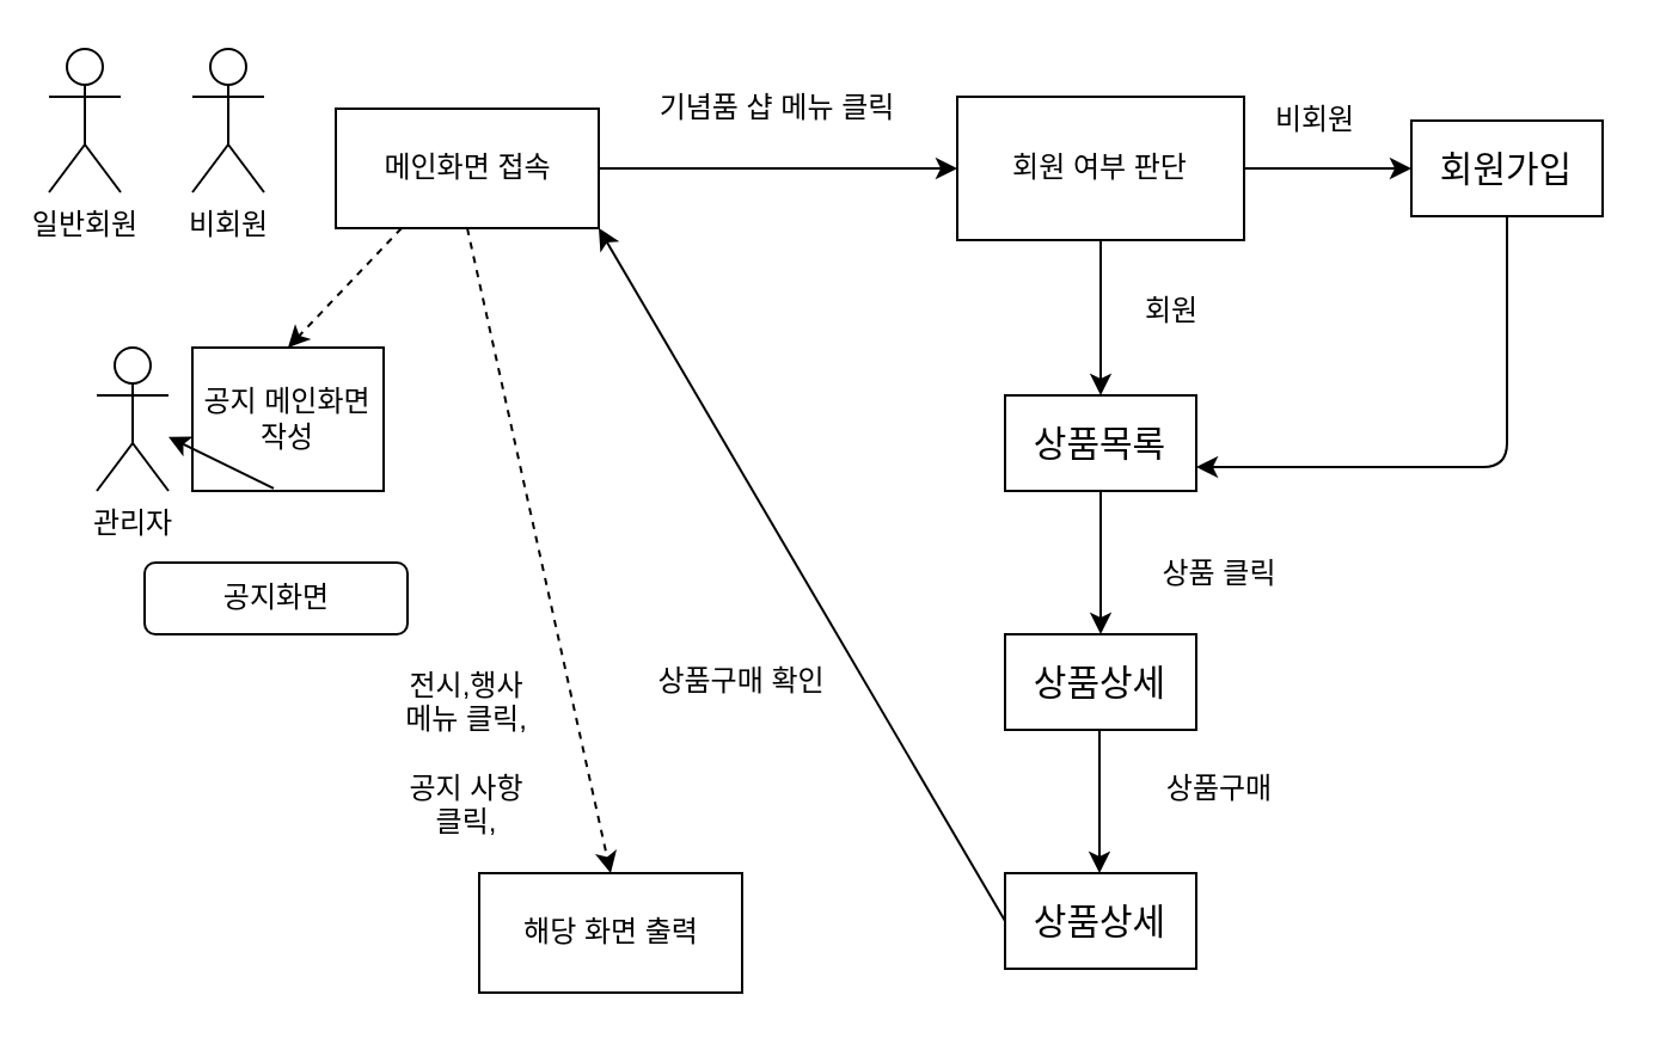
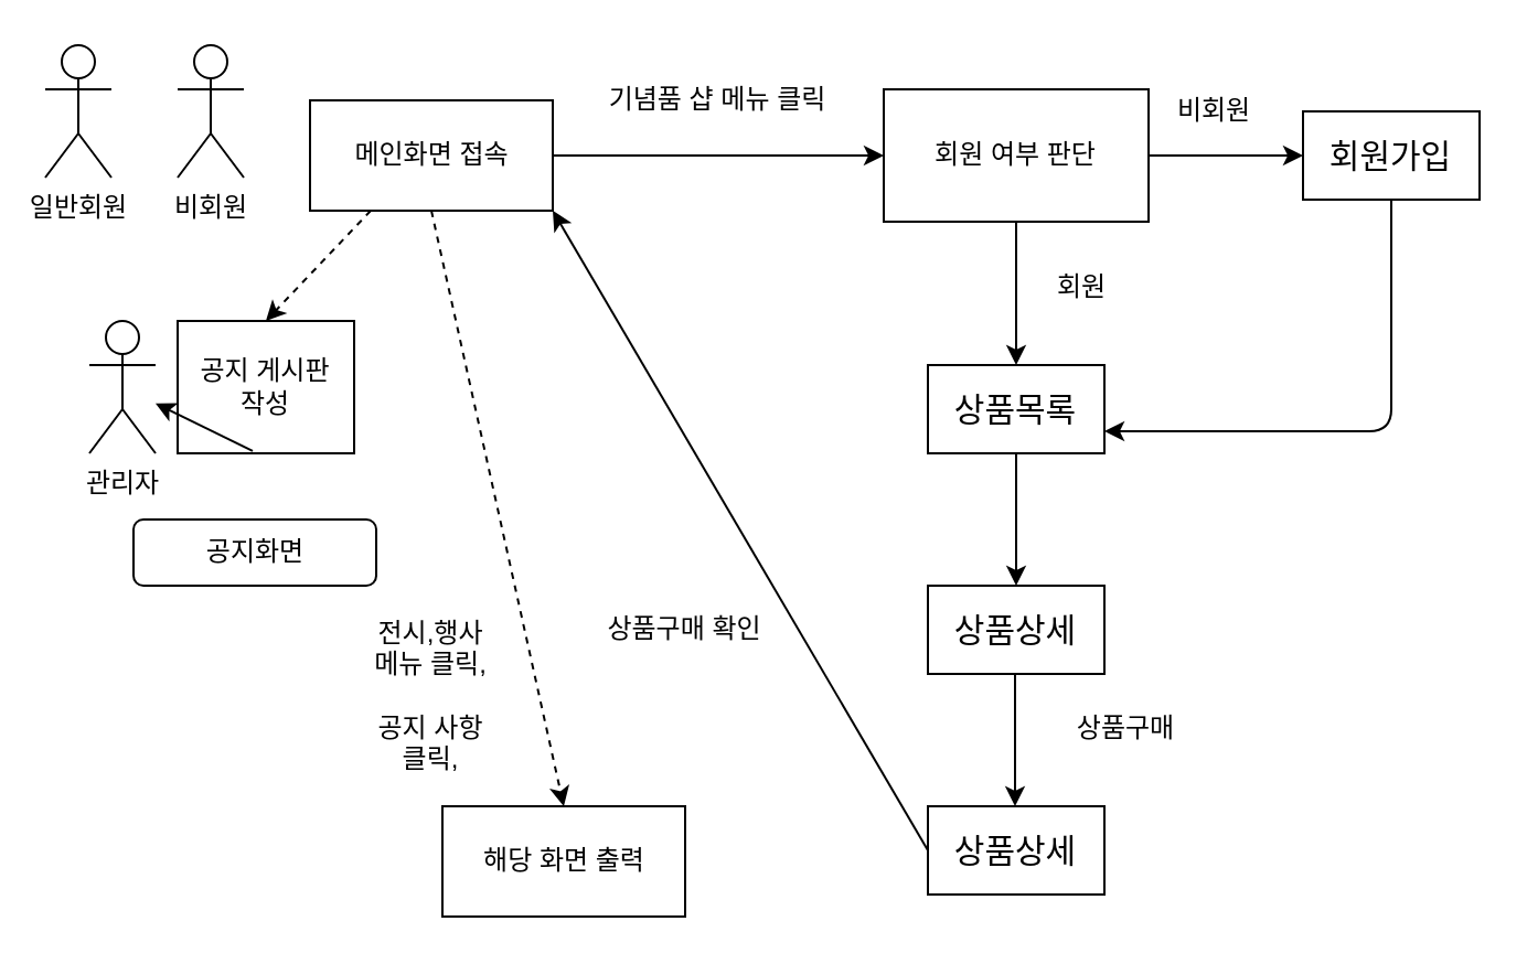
  <mxCell id="0" />
  <mxCell id="1" parent="0" />
  <mxCell id="2" value="일반회원" style="shape=umlActor;verticalLabelPosition=bottom;verticalAlign=top;html=1;outlineConnect=0;" vertex="1" parent="1"><mxGeometry x="20" y="20" width="30" height="60" as="geometry" /></mxCell>
  <mxCell id="3" value="비회원" style="shape=umlActor;verticalLabelPosition=bottom;verticalAlign=top;html=1;outlineConnect=0;" vertex="1" parent="1"><mxGeometry x="80" y="20" width="30" height="60" as="geometry" /></mxCell>
  <mxCell id="4" value="메인화면 접속" style="html=1;" vertex="1" parent="1"><mxGeometry x="140" y="45" width="110" height="50" as="geometry" /></mxCell>
  <mxCell id="5" value="해당 화면 출력" style="html=1;" vertex="1" parent="1"><mxGeometry x="200" y="365" width="110" height="50" as="geometry" /></mxCell>
  <mxCell id="6" value="" style="endArrow=classic;html=1;exitX=0.5;exitY=1;exitDx=0;exitDy=0;entryX=0.5;entryY=0;entryDx=0;entryDy=0;dashed=1;" edge="1" parent="1" source="4" target="5"><mxGeometry width="50" height="50" relative="1" as="geometry"><mxPoint x="60" y="115" as="sourcePoint" /><mxPoint x="120" y="145" as="targetPoint" /></mxGeometry></mxCell>
  <mxCell id="7" value="회원 여부 판단" style="rounded=0;whiteSpace=wrap;html=1;" vertex="1" parent="1"><mxGeometry x="400" y="40" width="120" height="60" as="geometry" /></mxCell>
  <mxCell id="8" value="" style="endArrow=classic;html=1;exitX=1;exitY=0.5;exitDx=0;exitDy=0;entryX=0;entryY=0.5;entryDx=0;entryDy=0;" edge="1" parent="1" source="4" target="7"><mxGeometry width="50" height="50" relative="1" as="geometry"><mxPoint x="270" y="90" as="sourcePoint" /><mxPoint x="320" y="40" as="targetPoint" /></mxGeometry></mxCell>
  <mxCell id="9" value="기념품 샵 메뉴 클릭" style="text;html=1;strokeColor=none;fillColor=none;align=center;verticalAlign=middle;whiteSpace=wrap;rounded=0;" vertex="1" parent="1"><mxGeometry x="260" y="35" width="130" height="20" as="geometry" /></mxCell>
  <mxCell id="10" value="전시,행사&lt;br&gt;메뉴 클릭,&lt;br&gt;&lt;br&gt;공지 사항&lt;br&gt;클릭," style="text;html=1;strokeColor=none;fillColor=none;align=center;verticalAlign=middle;whiteSpace=wrap;rounded=0;" vertex="1" parent="1"><mxGeometry x="160" y="270" width="70" height="90" as="geometry" /></mxCell>
  <mxCell id="11" value="" style="endArrow=classic;html=1;exitX=0.5;exitY=1;exitDx=0;exitDy=0;entryX=0.5;entryY=0;entryDx=0;entryDy=0;" edge="1" parent="1" source="7" target="12"><mxGeometry width="50" height="50" relative="1" as="geometry"><mxPoint x="350" y="225" as="sourcePoint" /><mxPoint x="460" y="155" as="targetPoint" /><Array as="points" /></mxGeometry></mxCell>
  <mxCell id="12" value="&lt;font style=&quot;font-size: 15px&quot;&gt;상품목록&lt;/font&gt;" style="rounded=0;whiteSpace=wrap;html=1;" vertex="1" parent="1"><mxGeometry x="420" y="165" width="80" height="40" as="geometry" /></mxCell>
  <mxCell id="13" value="회원" style="text;html=1;strokeColor=none;fillColor=none;align=center;verticalAlign=middle;whiteSpace=wrap;rounded=0;" vertex="1" parent="1"><mxGeometry x="470" y="115" width="40" height="30" as="geometry" /></mxCell>
  <mxCell id="14" value="" style="endArrow=classic;html=1;entryX=0;entryY=0.5;entryDx=0;entryDy=0;exitX=1;exitY=0.5;exitDx=0;exitDy=0;" edge="1" parent="1" source="7" target="15"><mxGeometry width="50" height="50" relative="1" as="geometry"><mxPoint x="520" y="80" as="sourcePoint" /><mxPoint x="570" y="30" as="targetPoint" /><Array as="points" /></mxGeometry></mxCell>
  <mxCell id="15" value="&lt;span style=&quot;font-size: 15px&quot;&gt;회원가입&lt;/span&gt;" style="rounded=0;whiteSpace=wrap;html=1;" vertex="1" parent="1"><mxGeometry x="590" y="50" width="80" height="40" as="geometry" /></mxCell>
  <mxCell id="16" value="비회원" style="text;html=1;strokeColor=none;fillColor=none;align=center;verticalAlign=middle;whiteSpace=wrap;rounded=0;" vertex="1" parent="1"><mxGeometry x="530" y="35" width="40" height="30" as="geometry" /></mxCell>
  <mxCell id="17" value="" style="endArrow=classic;html=1;exitX=0.5;exitY=1;exitDx=0;exitDy=0;entryX=0.5;entryY=0;entryDx=0;entryDy=0;" edge="1" parent="1" source="12" target="18"><mxGeometry width="50" height="50" relative="1" as="geometry"><mxPoint x="490" y="235" as="sourcePoint" /><mxPoint x="540" y="185" as="targetPoint" /></mxGeometry></mxCell>
  <mxCell id="18" value="&lt;span style=&quot;font-size: 15px&quot;&gt;상품상세&lt;/span&gt;" style="rounded=0;whiteSpace=wrap;html=1;" vertex="1" parent="1"><mxGeometry x="420" y="265" width="80" height="40" as="geometry" /></mxCell>
- <mxCell id="19" value="상품 클릭" style="text;html=1;strokeColor=none;fillColor=none;align=center;verticalAlign=middle;whiteSpace=wrap;rounded=0;" vertex="1" parent="1"><mxGeometry x="470" y="225" width="80" height="30" as="geometry" /></mxCell>
  <mxCell id="20" value="&lt;span style=&quot;font-size: 15px&quot;&gt;상품상세&lt;/span&gt;" style="rounded=0;whiteSpace=wrap;html=1;" vertex="1" parent="1"><mxGeometry x="420" y="365" width="80" height="40" as="geometry" /></mxCell>
  <mxCell id="21" value="상품구매" style="text;html=1;strokeColor=none;fillColor=none;align=center;verticalAlign=middle;whiteSpace=wrap;rounded=0;" vertex="1" parent="1"><mxGeometry x="470" y="315" width="80" height="30" as="geometry" /></mxCell>
  <mxCell id="22" value="" style="endArrow=classic;html=1;exitX=0.5;exitY=1;exitDx=0;exitDy=0;entryX=0.5;entryY=0;entryDx=0;entryDy=0;" edge="1" parent="1"><mxGeometry width="50" height="50" relative="1" as="geometry"><mxPoint x="459.5" y="305" as="sourcePoint" /><mxPoint x="459.5" y="365" as="targetPoint" /></mxGeometry></mxCell>
  <mxCell id="23" value="" style="endArrow=classic;html=1;exitX=0;exitY=0.5;exitDx=0;exitDy=0;entryX=1;entryY=1;entryDx=0;entryDy=0;" edge="1" parent="1" source="20" target="4"><mxGeometry width="50" height="50" relative="1" as="geometry"><mxPoint x="310" y="345" as="sourcePoint" /><mxPoint x="360" y="295" as="targetPoint" /></mxGeometry></mxCell>
  <mxCell id="24" value="상품구매 확인" style="text;html=1;strokeColor=none;fillColor=none;align=center;verticalAlign=middle;whiteSpace=wrap;rounded=0;" vertex="1" parent="1"><mxGeometry x="270" y="270" width="80" height="30" as="geometry" /></mxCell>
  <mxCell id="25" value="" style="endArrow=classic;html=1;exitX=0.5;exitY=1;exitDx=0;exitDy=0;entryX=1;entryY=0.75;entryDx=0;entryDy=0;" edge="1" parent="1" source="15" target="12"><mxGeometry width="50" height="50" relative="1" as="geometry"><mxPoint x="650" y="195" as="sourcePoint" /><mxPoint x="530" y="195" as="targetPoint" /><Array as="points"><mxPoint x="630" y="195" /></Array></mxGeometry></mxCell>
  <mxCell id="26" value="관리자" style="shape=umlActor;verticalLabelPosition=bottom;verticalAlign=top;html=1;outlineConnect=0;" vertex="1" parent="1"><mxGeometry x="40" y="145" width="30" height="60" as="geometry" /></mxCell>
  <mxCell id="27" value="" style="endArrow=classic;html=1;exitX=0.25;exitY=1;exitDx=0;exitDy=0;entryX=0.5;entryY=0;entryDx=0;entryDy=0;dashed=1;" edge="1" parent="1" source="4" target="28"><mxGeometry width="50" height="50" relative="1" as="geometry"><mxPoint x="120" y="175" as="sourcePoint" /><mxPoint x="130" y="165" as="targetPoint" /></mxGeometry></mxCell>
- <mxCell id="28" value="공지 메인화면&lt;br&gt;작성" style="rounded=0;whiteSpace=wrap;html=1;" vertex="1" parent="1"><mxGeometry x="80" y="145" width="80" height="60" as="geometry" /></mxCell>
+ <mxCell id="28" value="공지 게시판&lt;br&gt;작성" style="rounded=0;whiteSpace=wrap;html=1;" vertex="1" parent="1"><mxGeometry x="80" y="145" width="80" height="60" as="geometry" /></mxCell>
  <mxCell id="29" value="공지화면" style="html=1;rounded=1;" vertex="1" parent="1"><mxGeometry x="60" y="235" width="110" height="30" as="geometry" /></mxCell>
  <mxCell id="30" value="" style="endArrow=classic;html=1;exitX=0.425;exitY=0.983;exitDx=0;exitDy=0;exitPerimeter=0;" edge="1" parent="1" source="28" target="26"><mxGeometry width="50" height="50" relative="1" as="geometry"><mxPoint x="40" y="365" as="sourcePoint" /><mxPoint x="90" y="315" as="targetPoint" /></mxGeometry></mxCell>
